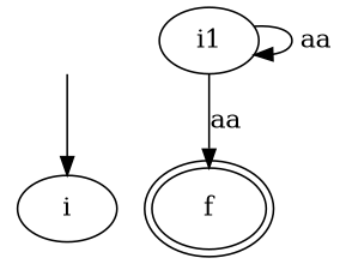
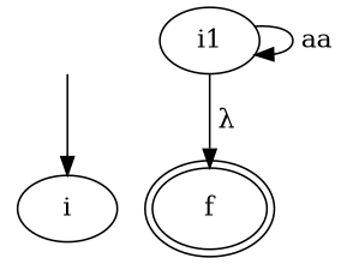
  digraph {
    _nil0 [style=invis]
    i
    i1
    f [peripheries=2]
    _nil0 -> i
    i1 -> i1 [label=" aa"]
-   i1 -> f [label=" aa"]
+   i1 -> f [label=" λ"]
  }
